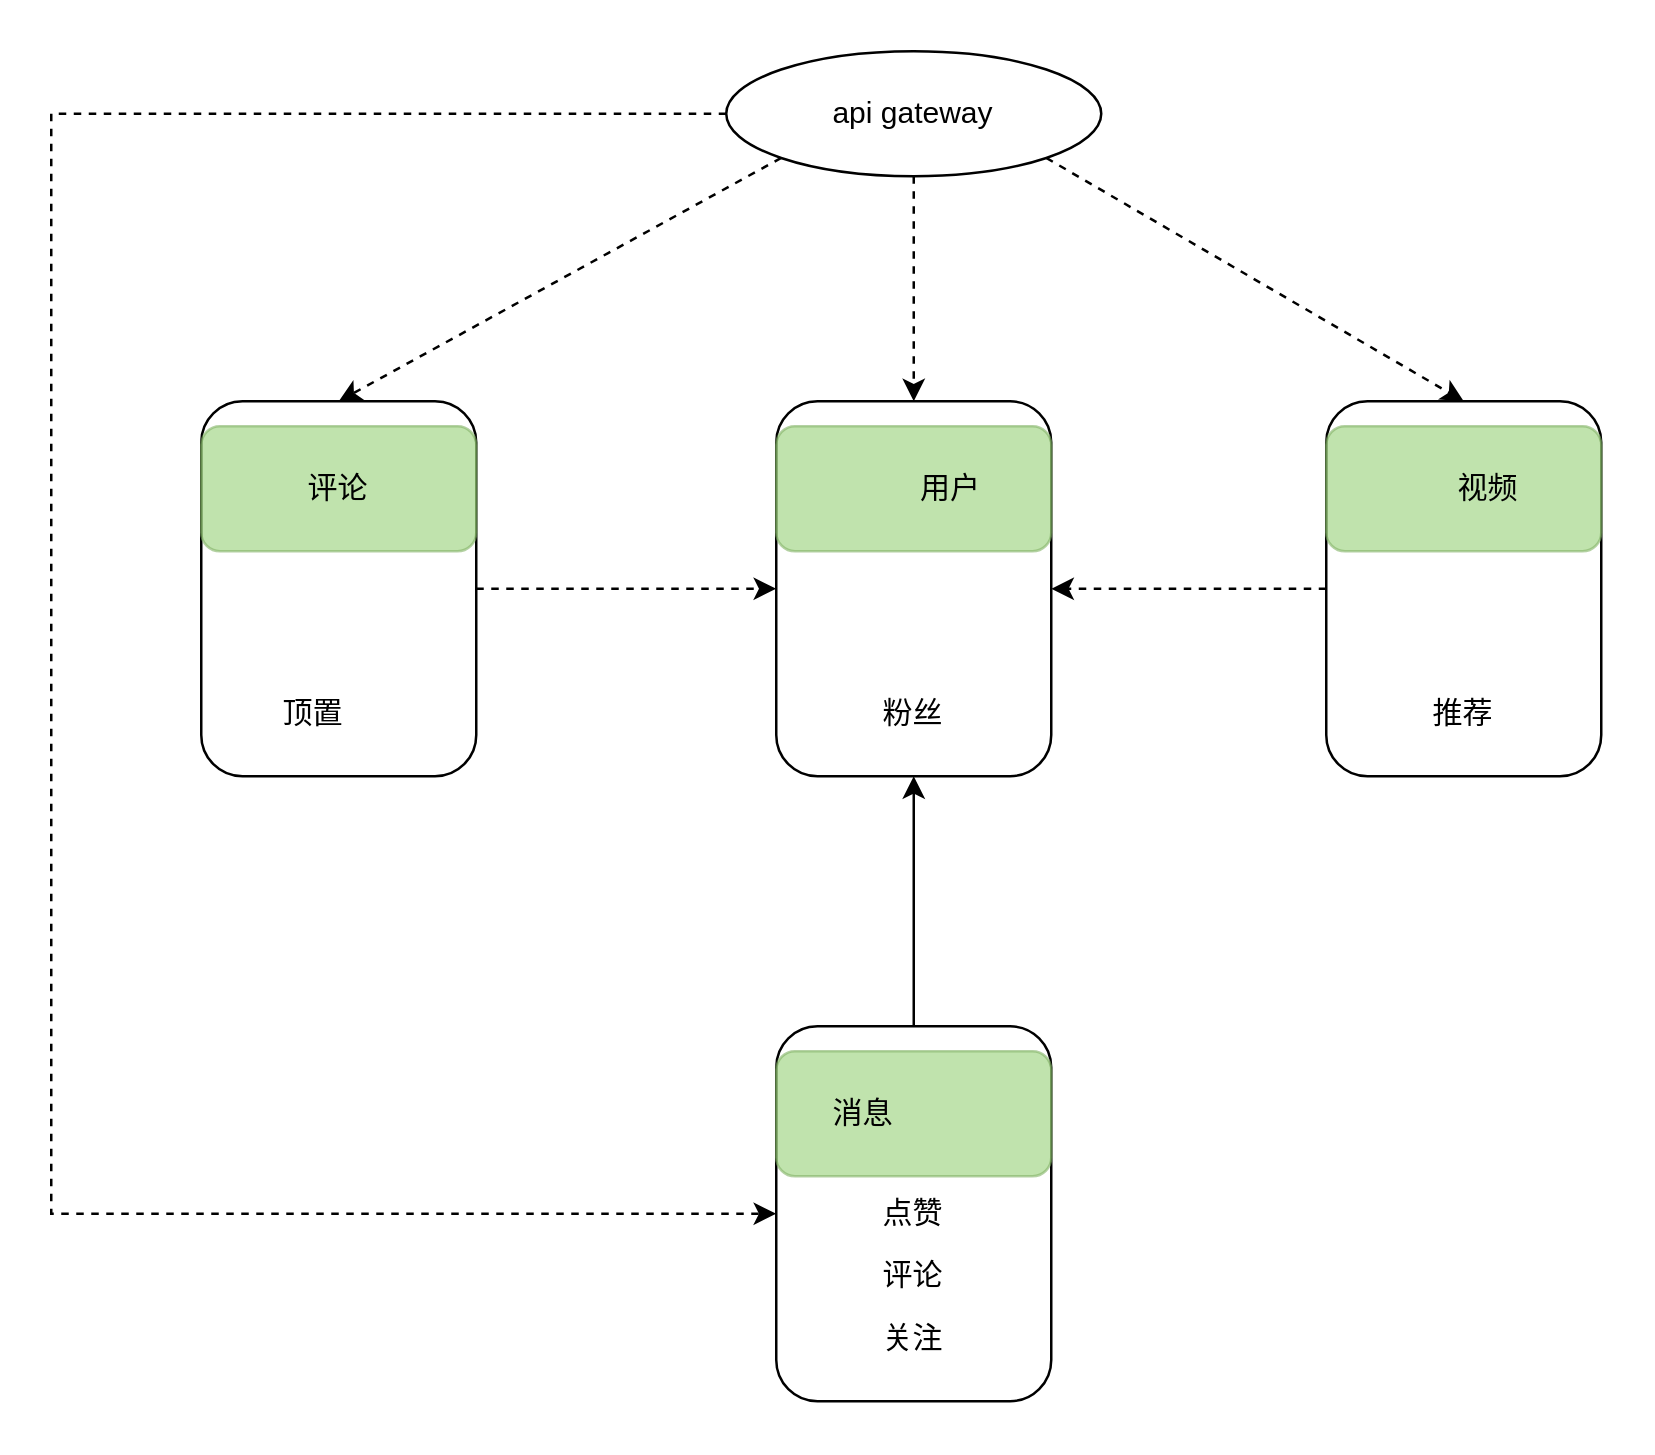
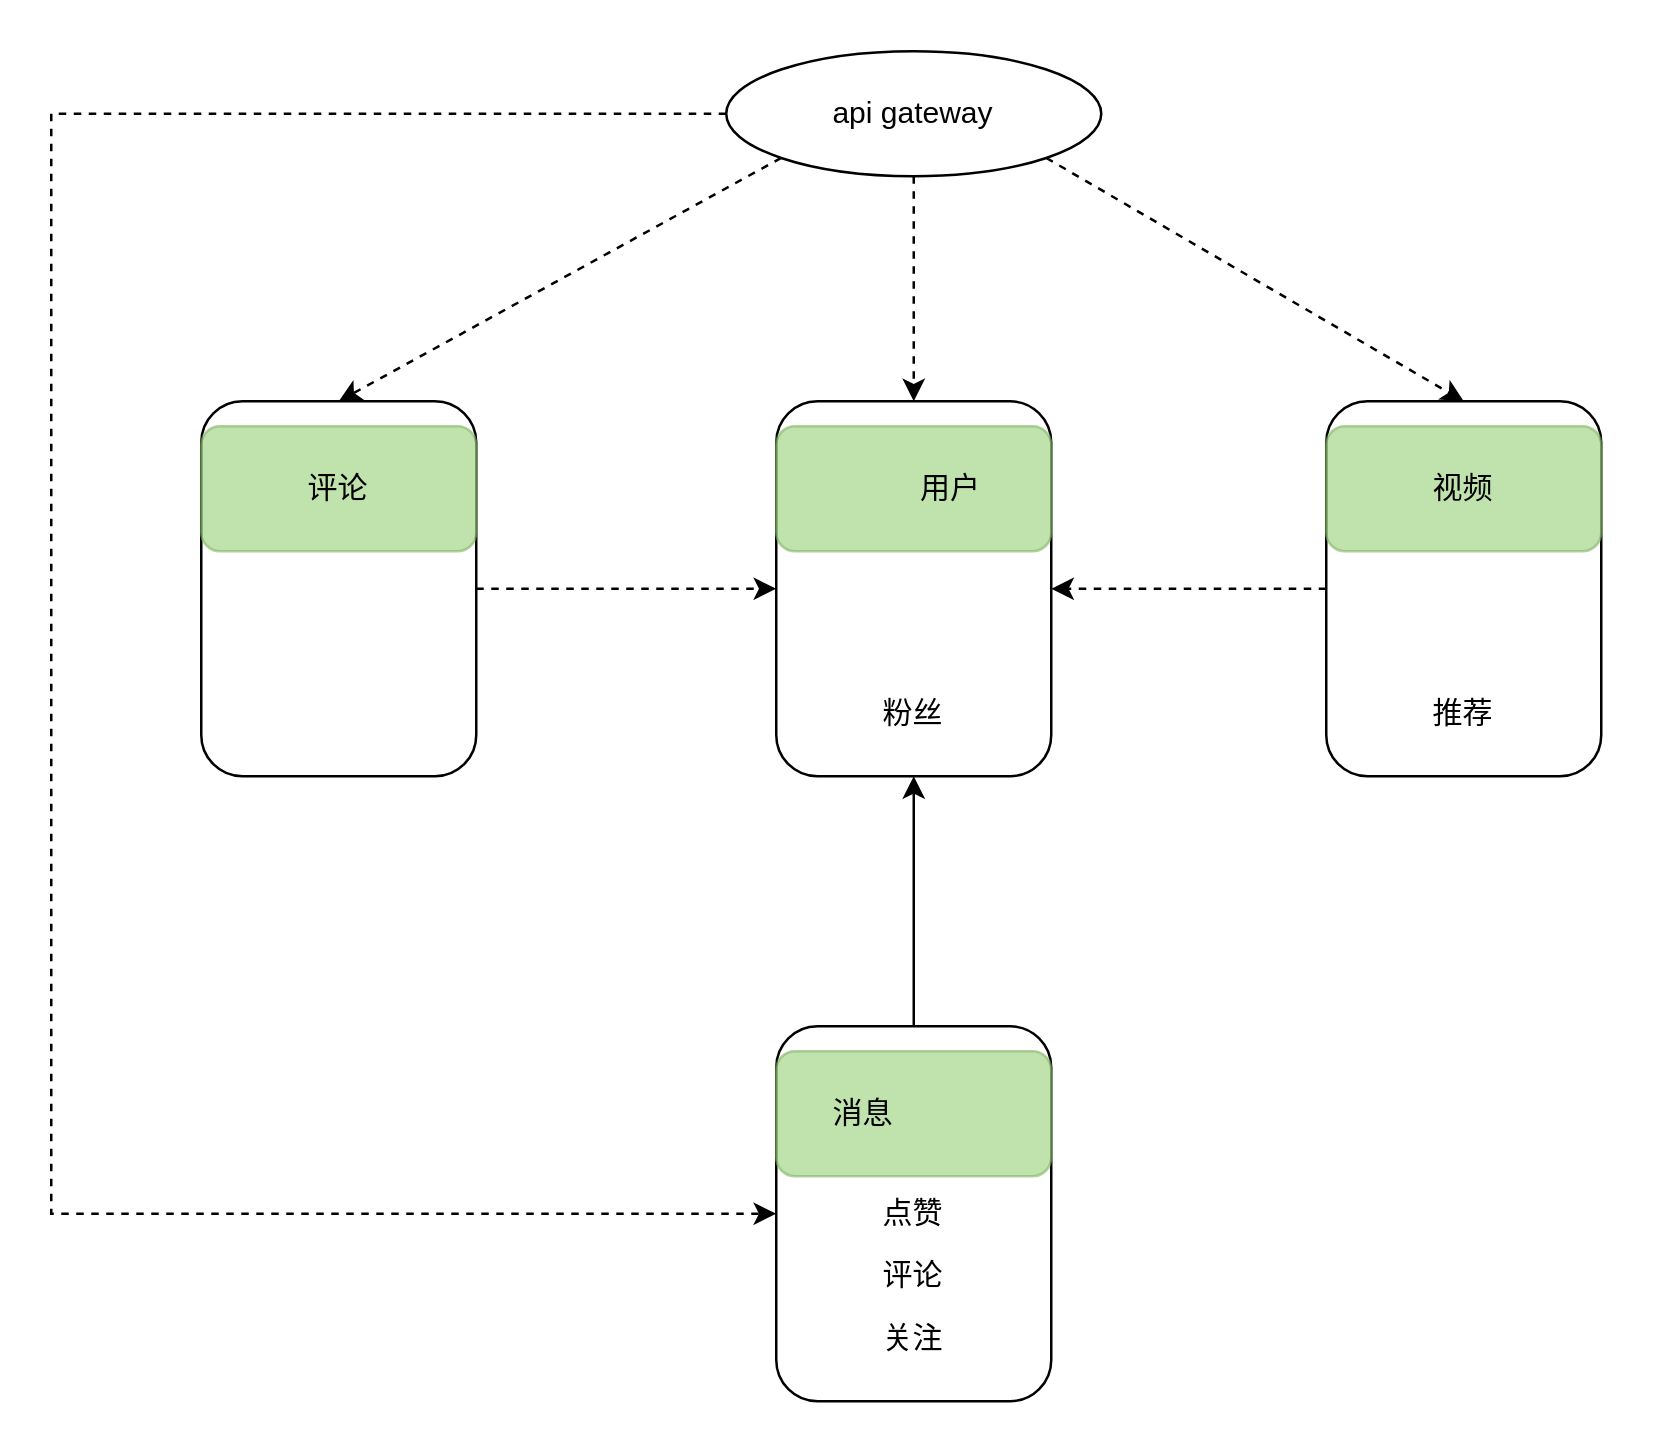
  <mxCell id="0" />
  <mxCell id="1" parent="0" />
  <mxCell id="2" style="rounded=0;orthogonalLoop=1;jettySize=auto;html=1;exitX=0;exitY=1;exitDx=0;exitDy=0;entryX=0.5;entryY=0;entryDx=0;entryDy=0;dashed=1;" parent="1" source="4" target="6" edge="1"><mxGeometry relative="1" as="geometry" /></mxCell>
  <mxCell id="3" style="edgeStyle=orthogonalEdgeStyle;rounded=0;orthogonalLoop=1;jettySize=auto;html=1;entryX=0;entryY=0.5;entryDx=0;entryDy=0;dashed=1;" edge="1" parent="1" source="4" target="22"><mxGeometry relative="1" as="geometry"><Array as="points"><mxPoint x="20" y="45" /><mxPoint x="20" y="485" /></Array></mxGeometry></mxCell>
  <mxCell id="4" value="api gateway" style="ellipse;whiteSpace=wrap;html=1;" parent="1" vertex="1"><mxGeometry x="290" y="20" width="150" height="50" as="geometry" /></mxCell>
  <mxCell id="5" style="edgeStyle=none;rounded=0;orthogonalLoop=1;jettySize=auto;html=1;entryX=0;entryY=0.5;entryDx=0;entryDy=0;dashed=1;" parent="1" source="6" target="7" edge="1"><mxGeometry relative="1" as="geometry" /></mxCell>
  <mxCell id="6" value="" style="rounded=1;whiteSpace=wrap;html=1;" parent="1" vertex="1"><mxGeometry x="80" y="160" width="110" height="150" as="geometry" /></mxCell>
  <mxCell id="7" value="" style="rounded=1;whiteSpace=wrap;html=1;" parent="1" vertex="1"><mxGeometry x="310" y="160" width="110" height="150" as="geometry" /></mxCell>
  <mxCell id="8" style="edgeStyle=none;rounded=0;orthogonalLoop=1;jettySize=auto;html=1;entryX=1;entryY=0.5;entryDx=0;entryDy=0;dashed=1;" parent="1" source="9" target="7" edge="1"><mxGeometry relative="1" as="geometry" /></mxCell>
  <mxCell id="9" value="" style="rounded=1;whiteSpace=wrap;html=1;" parent="1" vertex="1"><mxGeometry x="530" y="160" width="110" height="150" as="geometry" /></mxCell>
  <mxCell id="10" style="rounded=0;orthogonalLoop=1;jettySize=auto;html=1;exitX=0.5;exitY=1;exitDx=0;exitDy=0;entryX=0.5;entryY=0;entryDx=0;entryDy=0;dashed=1;" parent="1" source="4" target="7" edge="1"><mxGeometry relative="1" as="geometry"><mxPoint x="340" y="110" as="sourcePoint" /><mxPoint x="175" y="200" as="targetPoint" /></mxGeometry></mxCell>
  <mxCell id="11" style="rounded=0;orthogonalLoop=1;jettySize=auto;html=1;exitX=1;exitY=1;exitDx=0;exitDy=0;entryX=0.5;entryY=0;entryDx=0;entryDy=0;dashed=1;" parent="1" source="4" target="9" edge="1"><mxGeometry relative="1" as="geometry"><mxPoint x="300" y="80" as="sourcePoint" /><mxPoint x="135" y="170" as="targetPoint" /></mxGeometry></mxCell>
  <mxCell id="12" value="" style="rounded=1;whiteSpace=wrap;html=1;opacity=60;fillColor=#97D077;strokeColor=#82b366;" parent="1" vertex="1"><mxGeometry x="310" y="170" width="110" height="50" as="geometry" /></mxCell>
  <mxCell id="13" value="" style="rounded=1;whiteSpace=wrap;html=1;opacity=60;fillColor=#97D077;strokeColor=#82b366;" parent="1" vertex="1"><mxGeometry x="80" y="170" width="110" height="50" as="geometry" /></mxCell>
  <mxCell id="14" value="" style="rounded=1;whiteSpace=wrap;html=1;opacity=60;fillColor=#97D077;strokeColor=#82b366;" parent="1" vertex="1"><mxGeometry x="530" y="170" width="110" height="50" as="geometry" /></mxCell>
  <mxCell id="15" value="粉丝" style="text;html=1;strokeColor=none;fillColor=none;align=center;verticalAlign=middle;whiteSpace=wrap;rounded=0;opacity=60;" parent="1" vertex="1"><mxGeometry x="335" y="270" width="60" height="30" as="geometry" /></mxCell>
  <mxCell id="16" value="推荐" style="text;html=1;strokeColor=none;fillColor=none;align=center;verticalAlign=middle;whiteSpace=wrap;rounded=0;opacity=60;" parent="1" vertex="1"><mxGeometry x="555" y="270" width="60" height="30" as="geometry" /></mxCell>
- <mxCell id="17" value="顶置" style="text;html=1;strokeColor=none;fillColor=none;align=center;verticalAlign=middle;whiteSpace=wrap;rounded=0;opacity=60;" parent="1" vertex="1"><mxGeometry x="95" y="270" width="60" height="30" as="geometry" /></mxCell>
  <mxCell id="18" value="评论" style="text;html=1;strokeColor=none;fillColor=none;align=center;verticalAlign=middle;whiteSpace=wrap;rounded=0;opacity=60;" parent="1" vertex="1"><mxGeometry x="105" y="180" width="60" height="30" as="geometry" /></mxCell>
  <mxCell id="19" value="用户" style="text;html=1;strokeColor=none;fillColor=none;align=center;verticalAlign=middle;whiteSpace=wrap;rounded=0;opacity=60;" parent="1" vertex="1"><mxGeometry x="350" y="180" width="60" height="30" as="geometry" /></mxCell>
- <mxCell id="20" value="视频" style="text;html=1;strokeColor=none;fillColor=none;align=center;verticalAlign=middle;whiteSpace=wrap;rounded=0;opacity=60;" parent="1" vertex="1"><mxGeometry x="565" y="180" width="60" height="30" as="geometry" /></mxCell>
+ <mxCell id="20" value="视频" style="text;html=1;strokeColor=none;fillColor=none;align=center;verticalAlign=middle;whiteSpace=wrap;rounded=0;opacity=60;" parent="1" vertex="1"><mxGeometry x="555" y="180" width="60" height="30" as="geometry" /></mxCell>
  <mxCell id="21" style="edgeStyle=orthogonalEdgeStyle;rounded=0;orthogonalLoop=1;jettySize=auto;html=1;entryX=0.5;entryY=1;entryDx=0;entryDy=0;" edge="1" parent="1" source="22" target="7"><mxGeometry relative="1" as="geometry" /></mxCell>
  <mxCell id="22" value="" style="rounded=1;whiteSpace=wrap;html=1;" vertex="1" parent="1"><mxGeometry x="310" y="410" width="110" height="150" as="geometry" /></mxCell>
  <mxCell id="23" value="" style="rounded=1;whiteSpace=wrap;html=1;opacity=60;fillColor=#97D077;strokeColor=#82b366;" vertex="1" parent="1"><mxGeometry x="310" y="420" width="110" height="50" as="geometry" /></mxCell>
  <mxCell id="24" value="关注" style="text;html=1;strokeColor=none;fillColor=none;align=center;verticalAlign=middle;whiteSpace=wrap;rounded=0;opacity=60;" vertex="1" parent="1"><mxGeometry x="335" y="520" width="60" height="30" as="geometry" /></mxCell>
  <mxCell id="25" value="消息" style="text;html=1;strokeColor=none;fillColor=none;align=center;verticalAlign=middle;whiteSpace=wrap;rounded=0;opacity=60;" vertex="1" parent="1"><mxGeometry x="315" y="430" width="60" height="30" as="geometry" /></mxCell>
  <mxCell id="26" value="评论" style="text;html=1;strokeColor=none;fillColor=none;align=center;verticalAlign=middle;whiteSpace=wrap;rounded=0;opacity=60;" vertex="1" parent="1"><mxGeometry x="335" y="495" width="60" height="30" as="geometry" /></mxCell>
  <mxCell id="27" value="点赞" style="text;html=1;strokeColor=none;fillColor=none;align=center;verticalAlign=middle;whiteSpace=wrap;rounded=0;opacity=60;" vertex="1" parent="1"><mxGeometry x="335" y="470" width="60" height="30" as="geometry" /></mxCell>
